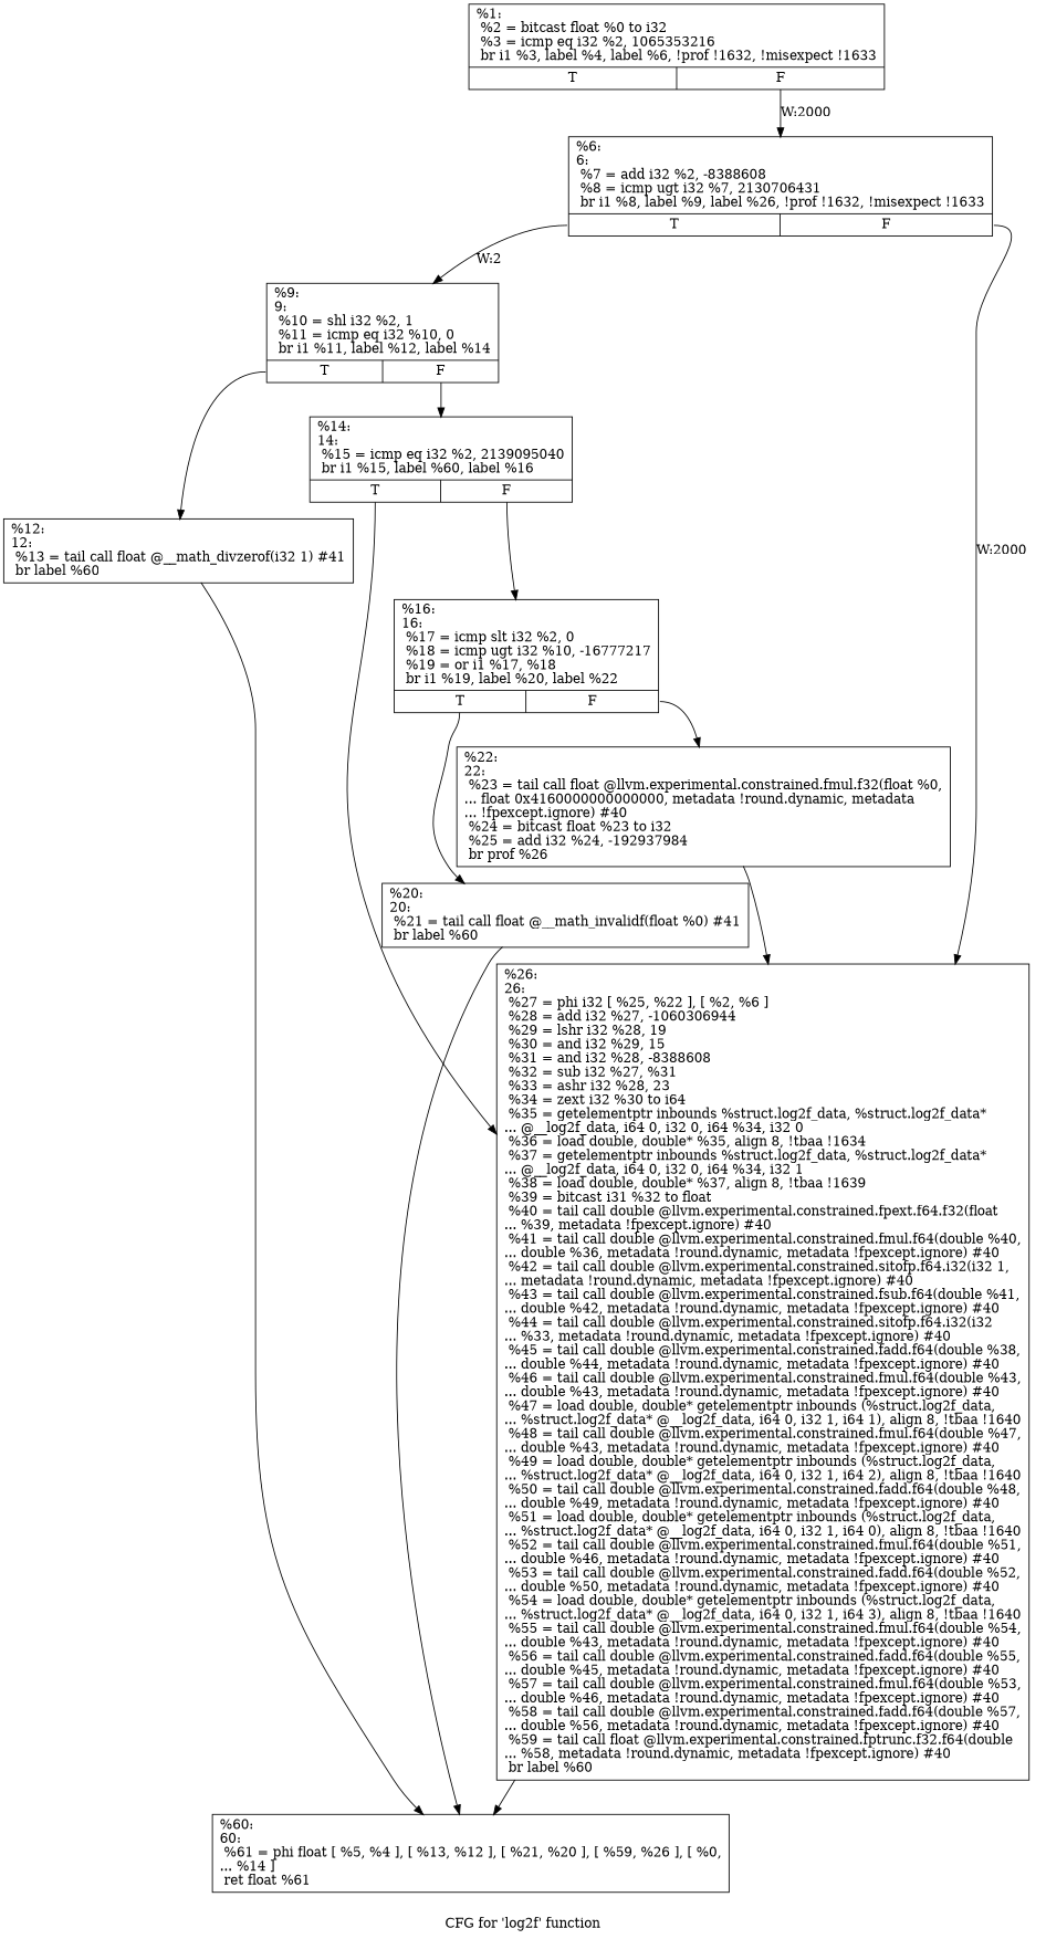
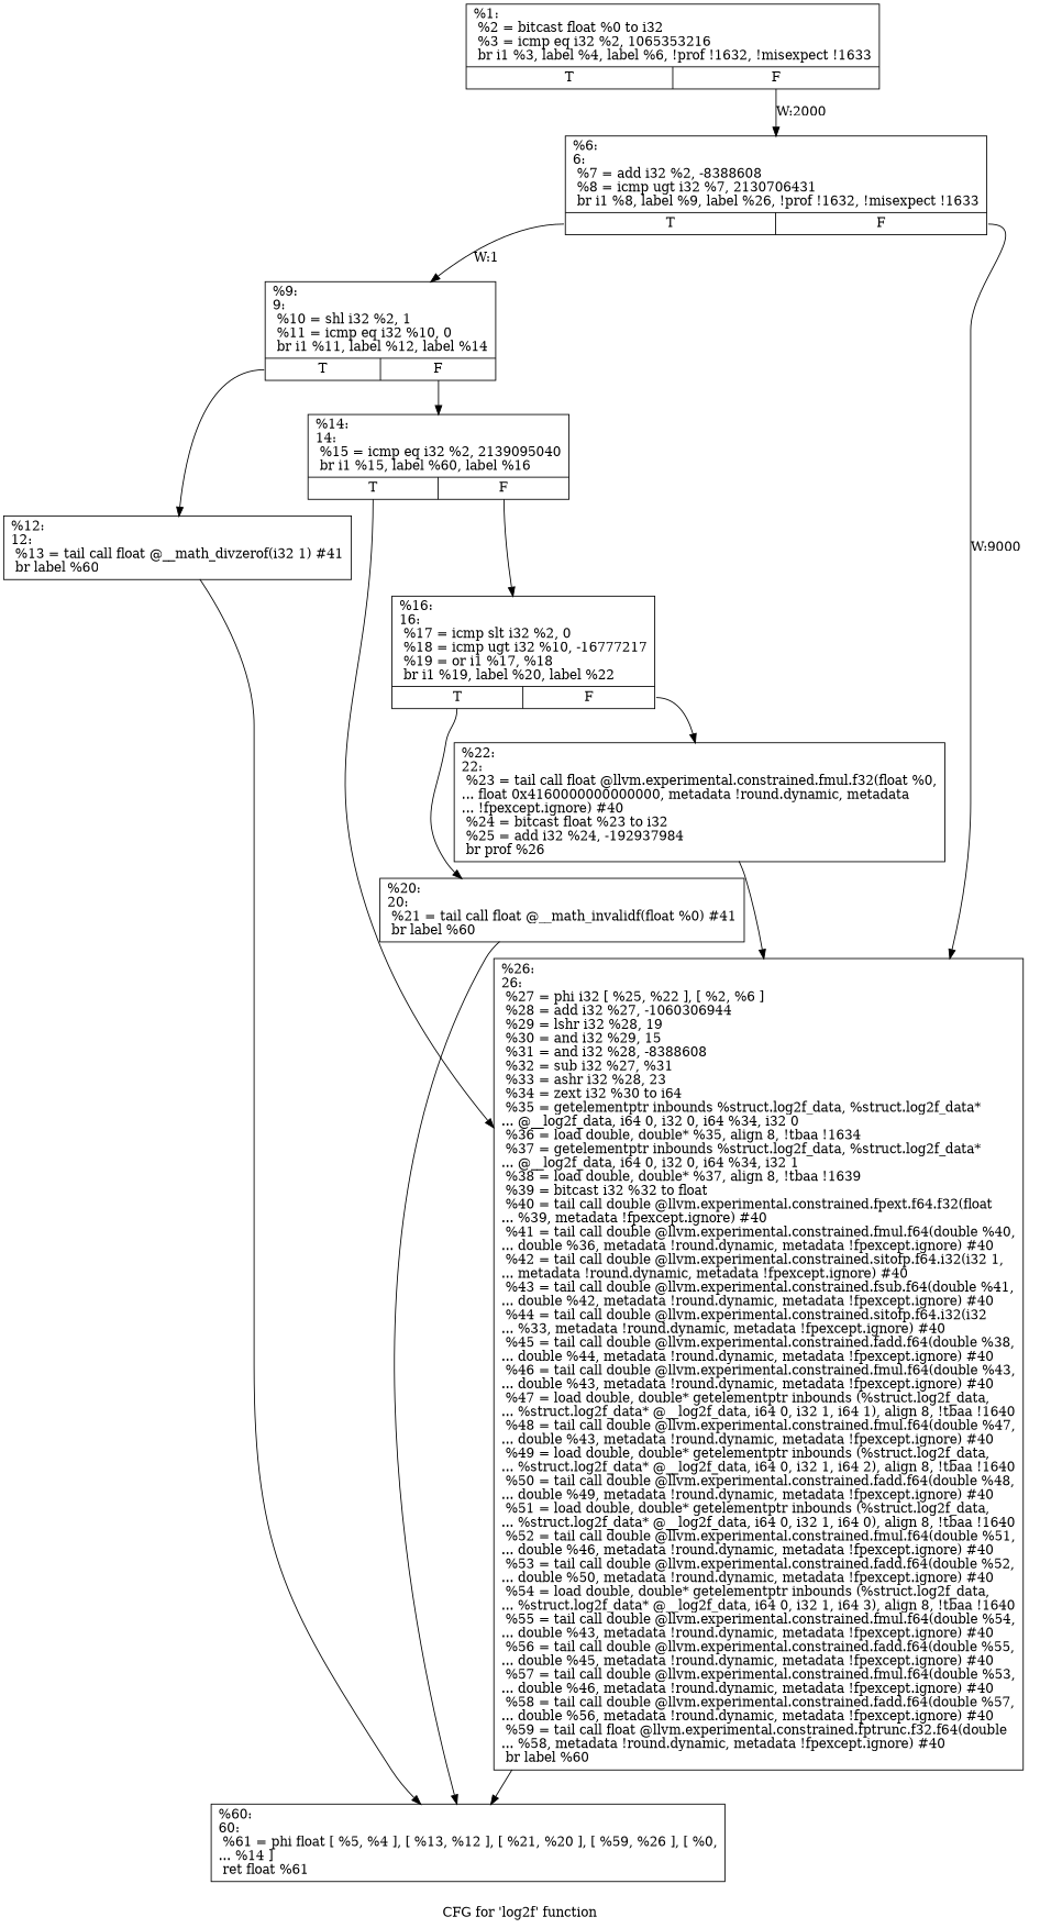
  digraph {
    label="CFG for 'log2f' function"
    node [shape=record]
    edge [tailport=s1]
    n1 [label="{%1:\l  %2 = bitcast float %0 to i32\l  %3 = icmp eq i32 %2, 1065353216\l  br i1 %3, label %4, label %6, !prof !1632, !misexpect !1633\l|{<s0>T|<s1>F}}"]
    n2 [label="{%6:\l6:                                                \l  %7 = add i32 %2, -8388608\l  %8 = icmp ugt i32 %7, 2130706431\l  br i1 %8, label %9, label %26, !prof !1632, !misexpect !1633\l|{<s0>T|<s1>F}}"]
    n3 [label="{%9:\l9:                                                \l  %10 = shl i32 %2, 1\l  %11 = icmp eq i32 %10, 0\l  br i1 %11, label %12, label %14\l|{<s0>T|<s1>F}}"]
-   n4 [label="{%26:\l26:                                               \l  %27 = phi i32 [ %25, %22 ], [ %2, %6 ]\l  %28 = add i32 %27, -1060306944\l  %29 = lshr i32 %28, 19\l  %30 = and i32 %29, 15\l  %31 = and i32 %28, -8388608\l  %32 = sub i32 %27, %31\l  %33 = ashr i32 %28, 23\l  %34 = zext i32 %30 to i64\l  %35 = getelementptr inbounds %struct.log2f_data, %struct.log2f_data*\l... @__log2f_data, i64 0, i32 0, i64 %34, i32 0\l  %36 = load double, double* %35, align 8, !tbaa !1634\l  %37 = getelementptr inbounds %struct.log2f_data, %struct.log2f_data*\l... @__log2f_data, i64 0, i32 0, i64 %34, i32 1\l  %38 = load double, double* %37, align 8, !tbaa !1639\l  %39 = bitcast i31 %32 to float\l  %40 = tail call double @llvm.experimental.constrained.fpext.f64.f32(float\l... %39, metadata !fpexcept.ignore) #40\l  %41 = tail call double @llvm.experimental.constrained.fmul.f64(double %40,\l... double %36, metadata !round.dynamic, metadata !fpexcept.ignore) #40\l  %42 = tail call double @llvm.experimental.constrained.sitofp.f64.i32(i32 1,\l... metadata !round.dynamic, metadata !fpexcept.ignore) #40\l  %43 = tail call double @llvm.experimental.constrained.fsub.f64(double %41,\l... double %42, metadata !round.dynamic, metadata !fpexcept.ignore) #40\l  %44 = tail call double @llvm.experimental.constrained.sitofp.f64.i32(i32\l... %33, metadata !round.dynamic, metadata !fpexcept.ignore) #40\l  %45 = tail call double @llvm.experimental.constrained.fadd.f64(double %38,\l... double %44, metadata !round.dynamic, metadata !fpexcept.ignore) #40\l  %46 = tail call double @llvm.experimental.constrained.fmul.f64(double %43,\l... double %43, metadata !round.dynamic, metadata !fpexcept.ignore) #40\l  %47 = load double, double* getelementptr inbounds (%struct.log2f_data,\l... %struct.log2f_data* @__log2f_data, i64 0, i32 1, i64 1), align 8, !tbaa !1640\l  %48 = tail call double @llvm.experimental.constrained.fmul.f64(double %47,\l... double %43, metadata !round.dynamic, metadata !fpexcept.ignore) #40\l  %49 = load double, double* getelementptr inbounds (%struct.log2f_data,\l... %struct.log2f_data* @__log2f_data, i64 0, i32 1, i64 2), align 8, !tbaa !1640\l  %50 = tail call double @llvm.experimental.constrained.fadd.f64(double %48,\l... double %49, metadata !round.dynamic, metadata !fpexcept.ignore) #40\l  %51 = load double, double* getelementptr inbounds (%struct.log2f_data,\l... %struct.log2f_data* @__log2f_data, i64 0, i32 1, i64 0), align 8, !tbaa !1640\l  %52 = tail call double @llvm.experimental.constrained.fmul.f64(double %51,\l... double %46, metadata !round.dynamic, metadata !fpexcept.ignore) #40\l  %53 = tail call double @llvm.experimental.constrained.fadd.f64(double %52,\l... double %50, metadata !round.dynamic, metadata !fpexcept.ignore) #40\l  %54 = load double, double* getelementptr inbounds (%struct.log2f_data,\l... %struct.log2f_data* @__log2f_data, i64 0, i32 1, i64 3), align 8, !tbaa !1640\l  %55 = tail call double @llvm.experimental.constrained.fmul.f64(double %54,\l... double %43, metadata !round.dynamic, metadata !fpexcept.ignore) #40\l  %56 = tail call double @llvm.experimental.constrained.fadd.f64(double %55,\l... double %45, metadata !round.dynamic, metadata !fpexcept.ignore) #40\l  %57 = tail call double @llvm.experimental.constrained.fmul.f64(double %53,\l... double %46, metadata !round.dynamic, metadata !fpexcept.ignore) #40\l  %58 = tail call double @llvm.experimental.constrained.fadd.f64(double %57,\l... double %56, metadata !round.dynamic, metadata !fpexcept.ignore) #40\l  %59 = tail call float @llvm.experimental.constrained.fptrunc.f32.f64(double\l... %58, metadata !round.dynamic, metadata !fpexcept.ignore) #40\l  br label %60\l}"]
+   n4 [label="{%26:\l26:                                               \l  %27 = phi i32 [ %25, %22 ], [ %2, %6 ]\l  %28 = add i32 %27, -1060306944\l  %29 = lshr i32 %28, 19\l  %30 = and i32 %29, 15\l  %31 = and i32 %28, -8388608\l  %32 = sub i32 %27, %31\l  %33 = ashr i32 %28, 23\l  %34 = zext i32 %30 to i64\l  %35 = getelementptr inbounds %struct.log2f_data, %struct.log2f_data*\l... @__log2f_data, i64 0, i32 0, i64 %34, i32 0\l  %36 = load double, double* %35, align 8, !tbaa !1634\l  %37 = getelementptr inbounds %struct.log2f_data, %struct.log2f_data*\l... @__log2f_data, i64 0, i32 0, i64 %34, i32 1\l  %38 = load double, double* %37, align 8, !tbaa !1639\l  %39 = bitcast i32 %32 to float\l  %40 = tail call double @llvm.experimental.constrained.fpext.f64.f32(float\l... %39, metadata !fpexcept.ignore) #40\l  %41 = tail call double @llvm.experimental.constrained.fmul.f64(double %40,\l... double %36, metadata !round.dynamic, metadata !fpexcept.ignore) #40\l  %42 = tail call double @llvm.experimental.constrained.sitofp.f64.i32(i32 1,\l... metadata !round.dynamic, metadata !fpexcept.ignore) #40\l  %43 = tail call double @llvm.experimental.constrained.fsub.f64(double %41,\l... double %42, metadata !round.dynamic, metadata !fpexcept.ignore) #40\l  %44 = tail call double @llvm.experimental.constrained.sitofp.f64.i32(i32\l... %33, metadata !round.dynamic, metadata !fpexcept.ignore) #40\l  %45 = tail call double @llvm.experimental.constrained.fadd.f64(double %38,\l... double %44, metadata !round.dynamic, metadata !fpexcept.ignore) #40\l  %46 = tail call double @llvm.experimental.constrained.fmul.f64(double %43,\l... double %43, metadata !round.dynamic, metadata !fpexcept.ignore) #40\l  %47 = load double, double* getelementptr inbounds (%struct.log2f_data,\l... %struct.log2f_data* @__log2f_data, i64 0, i32 1, i64 1), align 8, !tbaa !1640\l  %48 = tail call double @llvm.experimental.constrained.fmul.f64(double %47,\l... double %43, metadata !round.dynamic, metadata !fpexcept.ignore) #40\l  %49 = load double, double* getelementptr inbounds (%struct.log2f_data,\l... %struct.log2f_data* @__log2f_data, i64 0, i32 1, i64 2), align 8, !tbaa !1640\l  %50 = tail call double @llvm.experimental.constrained.fadd.f64(double %48,\l... double %49, metadata !round.dynamic, metadata !fpexcept.ignore) #40\l  %51 = load double, double* getelementptr inbounds (%struct.log2f_data,\l... %struct.log2f_data* @__log2f_data, i64 0, i32 1, i64 0), align 8, !tbaa !1640\l  %52 = tail call double @llvm.experimental.constrained.fmul.f64(double %51,\l... double %46, metadata !round.dynamic, metadata !fpexcept.ignore) #40\l  %53 = tail call double @llvm.experimental.constrained.fadd.f64(double %52,\l... double %50, metadata !round.dynamic, metadata !fpexcept.ignore) #40\l  %54 = load double, double* getelementptr inbounds (%struct.log2f_data,\l... %struct.log2f_data* @__log2f_data, i64 0, i32 1, i64 3), align 8, !tbaa !1640\l  %55 = tail call double @llvm.experimental.constrained.fmul.f64(double %54,\l... double %43, metadata !round.dynamic, metadata !fpexcept.ignore) #40\l  %56 = tail call double @llvm.experimental.constrained.fadd.f64(double %55,\l... double %45, metadata !round.dynamic, metadata !fpexcept.ignore) #40\l  %57 = tail call double @llvm.experimental.constrained.fmul.f64(double %53,\l... double %46, metadata !round.dynamic, metadata !fpexcept.ignore) #40\l  %58 = tail call double @llvm.experimental.constrained.fadd.f64(double %57,\l... double %56, metadata !round.dynamic, metadata !fpexcept.ignore) #40\l  %59 = tail call float @llvm.experimental.constrained.fptrunc.f32.f64(double\l... %58, metadata !round.dynamic, metadata !fpexcept.ignore) #40\l  br label %60\l}"]
    n5 [label="{%60:\l60:                                               \l  %61 = phi float [ %5, %4 ], [ %13, %12 ], [ %21, %20 ], [ %59, %26 ], [ %0,\l... %14 ]\l  ret float %61\l}"]
    n6 [label="{%12:\l12:                                               \l  %13 = tail call float @__math_divzerof(i32 1) #41\l  br label %60\l}"]
    n7 [label="{%14:\l14:                                               \l  %15 = icmp eq i32 %2, 2139095040\l  br i1 %15, label %60, label %16\l|{<s0>T|<s1>F}}"]
    n8 [label="{%16:\l16:                                               \l  %17 = icmp slt i32 %2, 0\l  %18 = icmp ugt i32 %10, -16777217\l  %19 = or i1 %17, %18\l  br i1 %19, label %20, label %22\l|{<s0>T|<s1>F}}"]
    n9 [label="{%20:\l20:                                               \l  %21 = tail call float @__math_invalidf(float %0) #41\l  br label %60\l}"]
    n10 [label="{%22:\l22:                                               \l  %23 = tail call float @llvm.experimental.constrained.fmul.f32(float %0,\l... float 0x4160000000000000, metadata !round.dynamic, metadata\l... !fpexcept.ignore) #40\l  %24 = bitcast float %23 to i32\l  %25 = add i32 %24, -192937984\l  br prof %26\l}"]
    n1 -> n2 [label="W:2000"]
-   n2 -> n3 [label="W:2" tailport=s0]
-   n2 -> n4 [label="W:2000"]
+   n2 -> n3 [label="W:1" tailport=s0]
+   n2 -> n4 [label="W:9000"]
    n3 -> n6 [tailport=s0]
    n3 -> n7
    n4 -> n5 [tailport=""]
    n6 -> n5 [tailport=""]
    n7 -> n4 [tailport=s0]
    n7 -> n8
    n8 -> n9 [tailport=s0]
    n8 -> n10
    n9 -> n5 [tailport=""]
    n10 -> n4 [tailport=""]
  }
